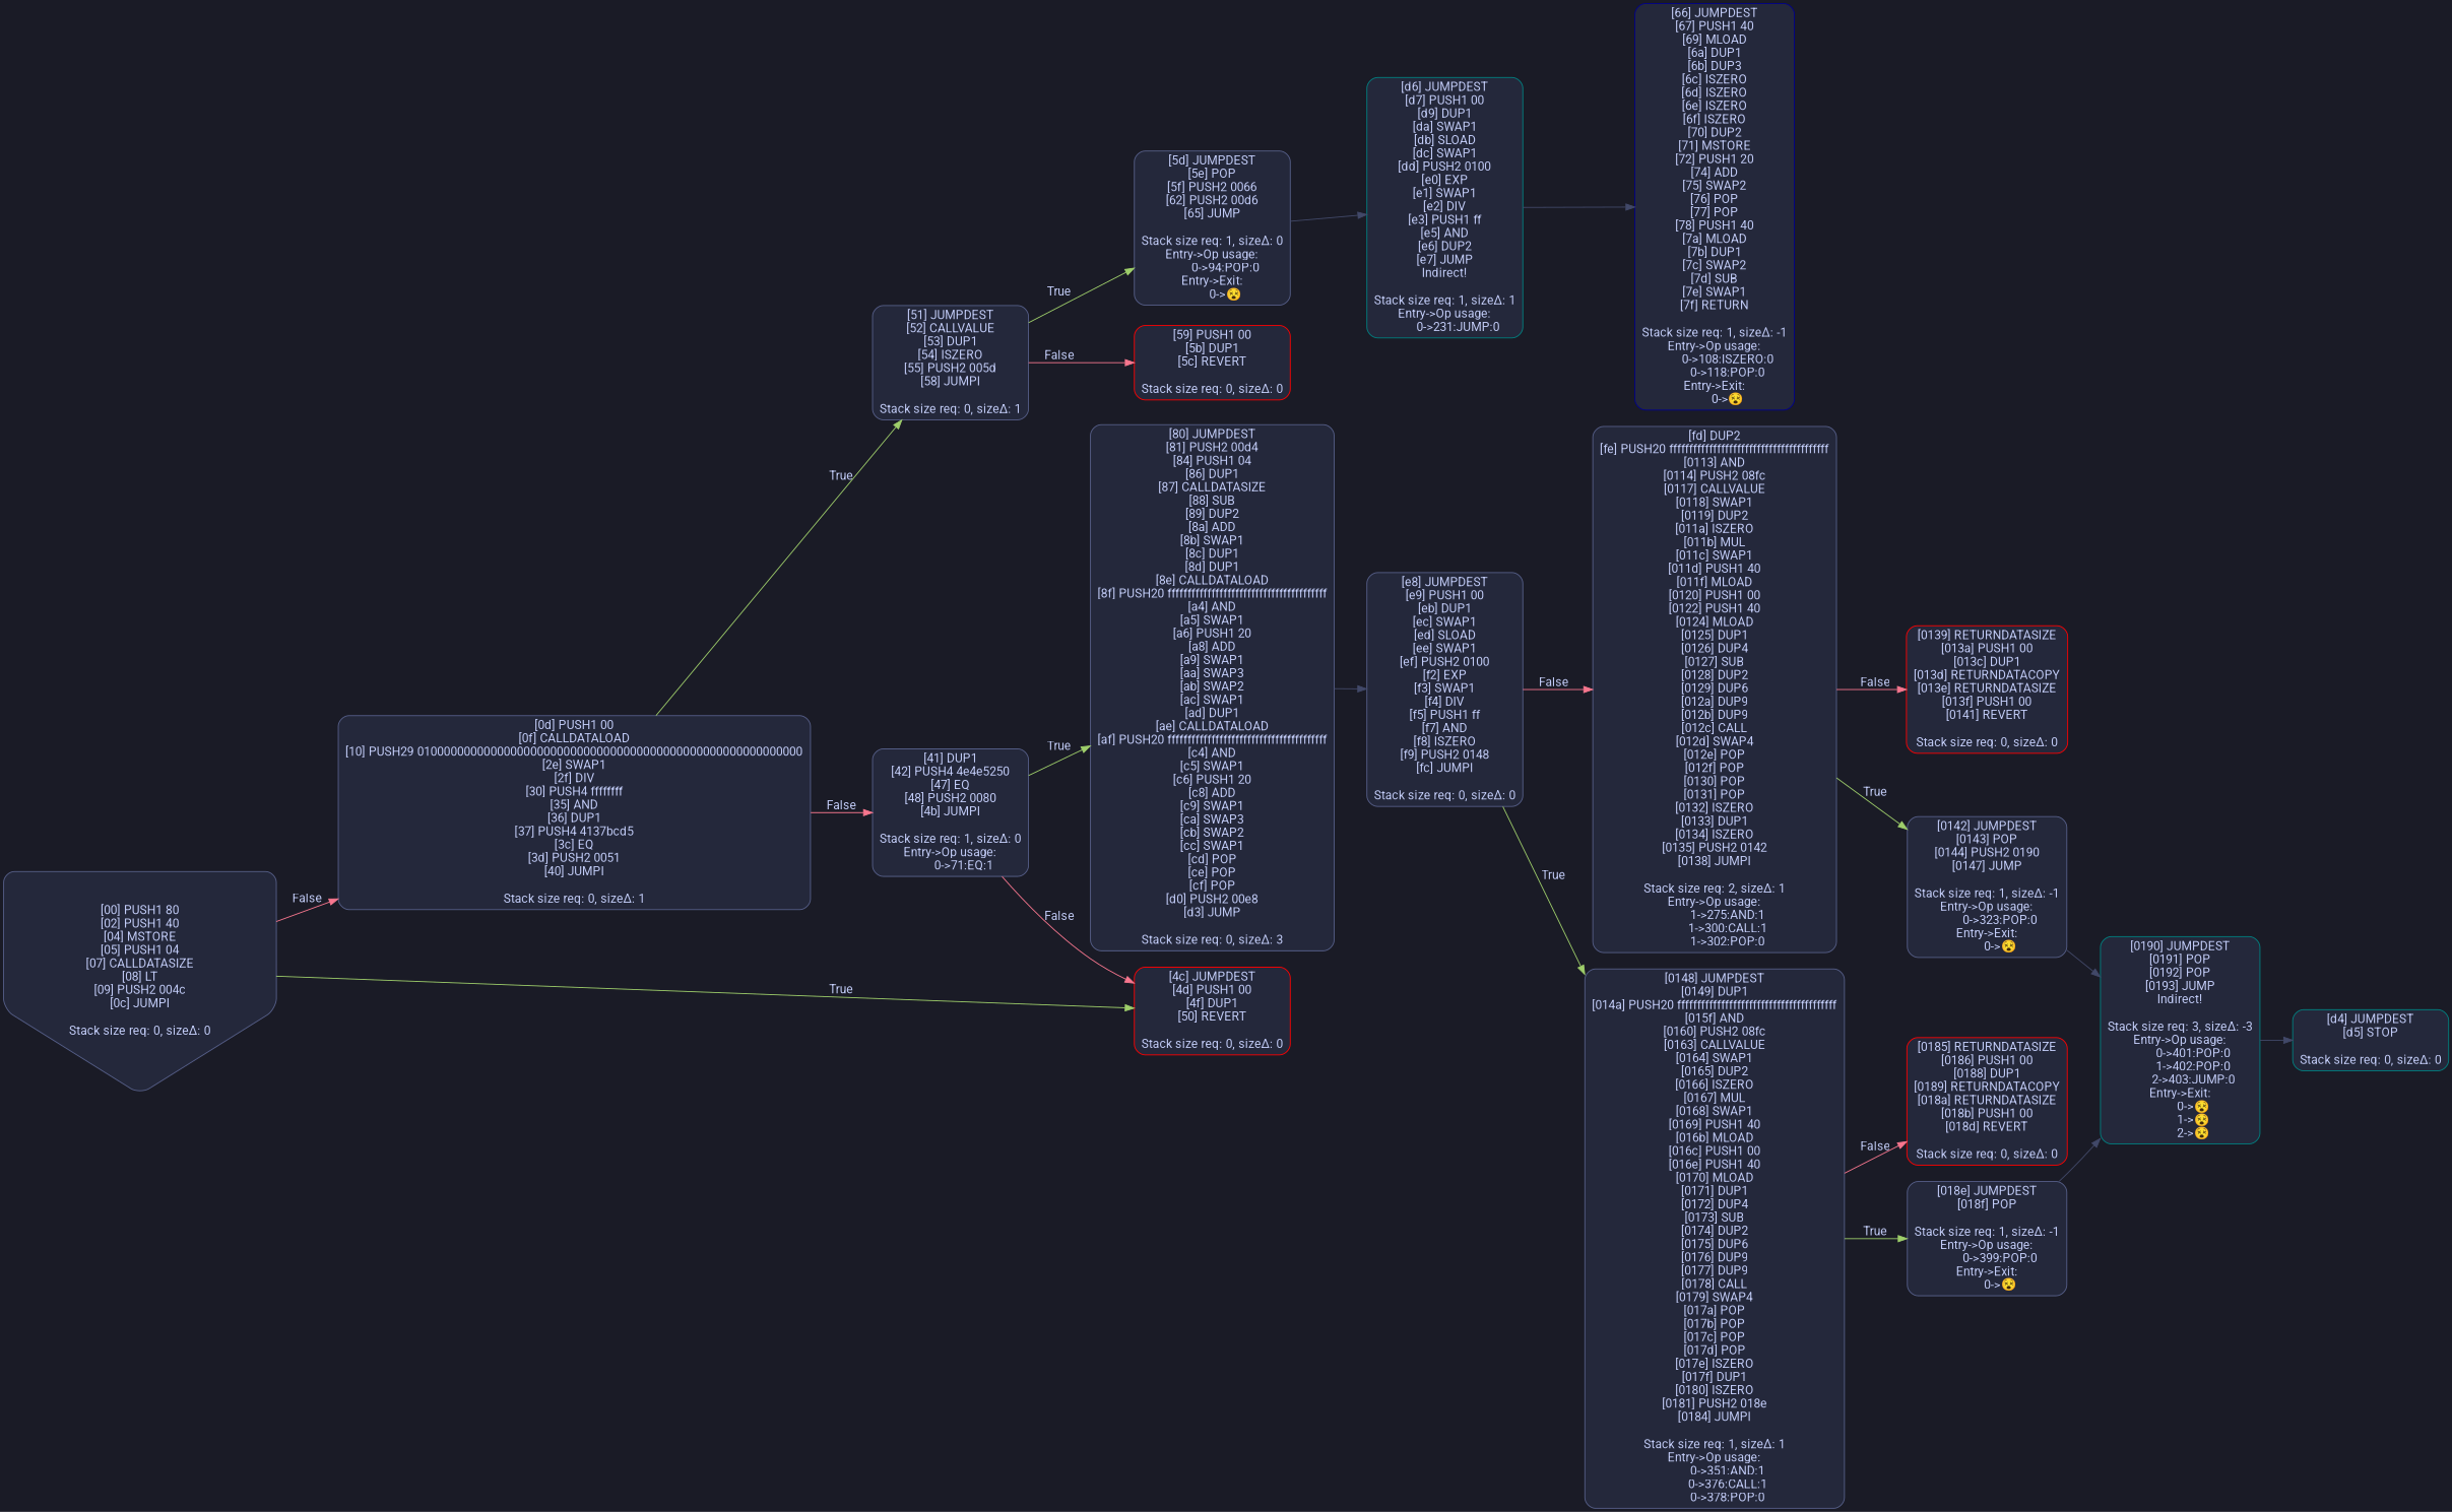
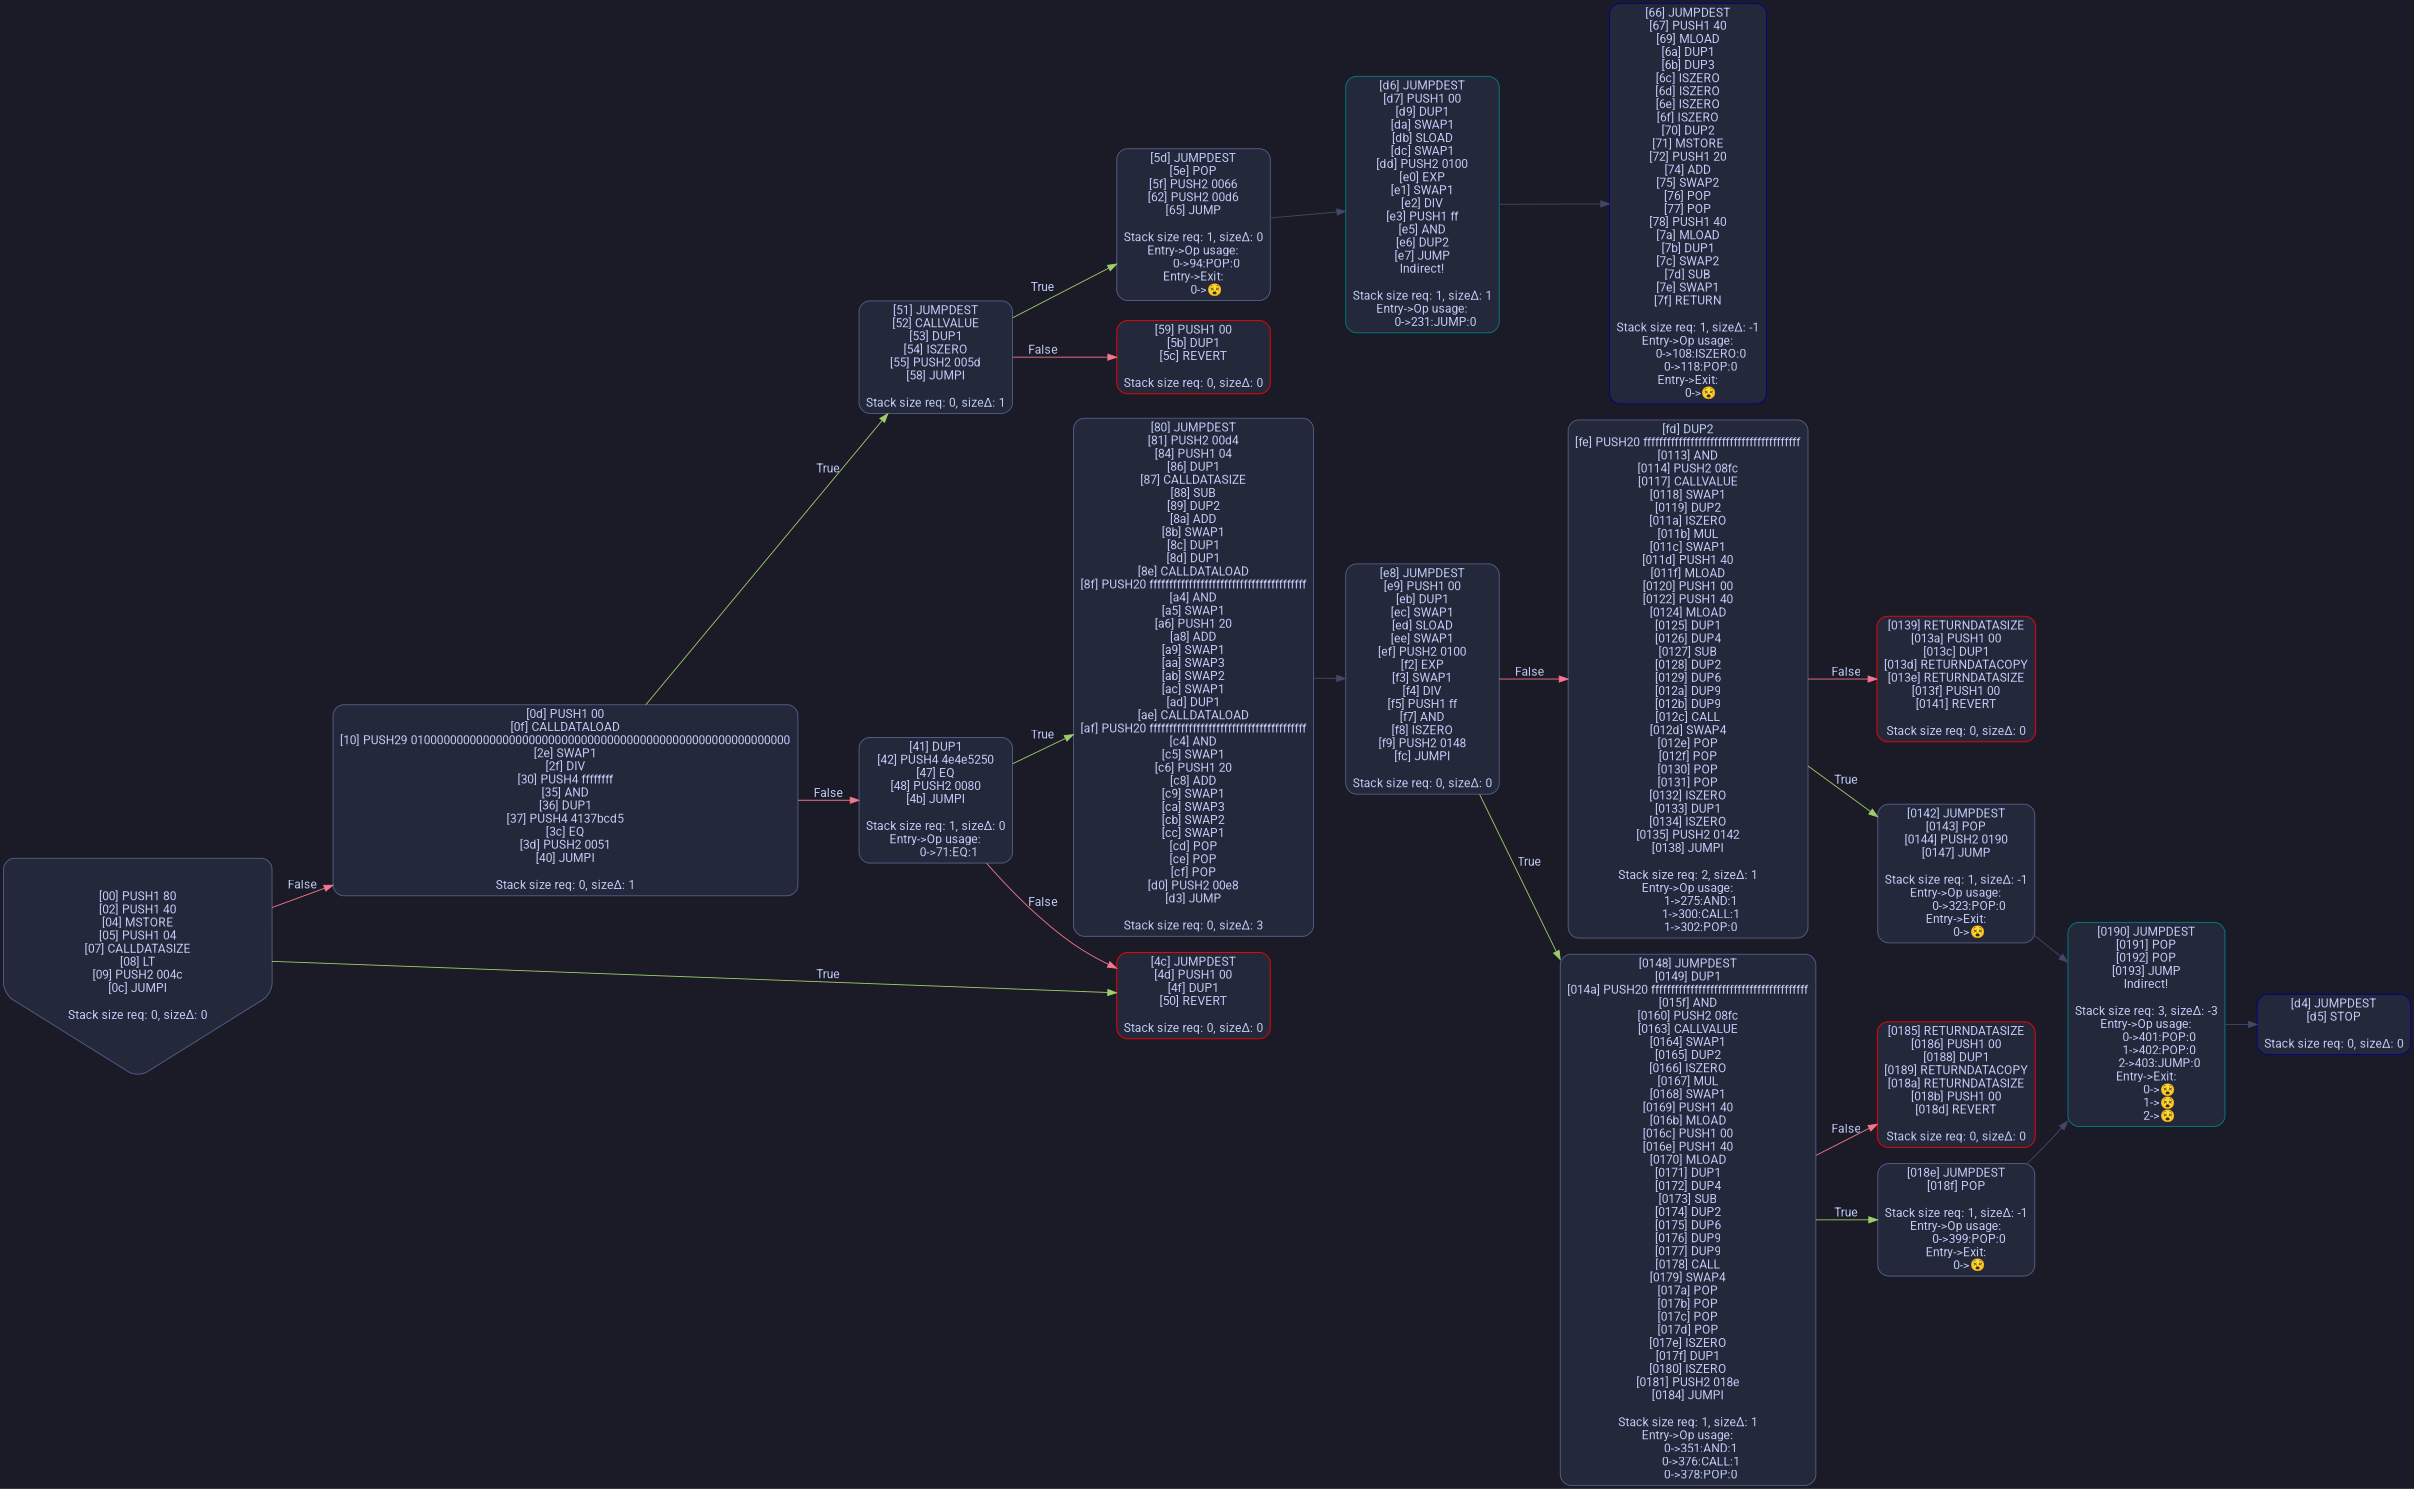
  digraph {
    bgcolor="#1a1b26"
    rankdir=LR
    fontname=Roboto
    node [color="#565f89" fillcolor="#24283b" fontcolor="#c0caf5" fontname=Roboto shape=box style="filled, rounded"]
    edge [color="#f7768e" fontcolor="#c0caf5" fontname=Roboto]
    n1 [label="[00] PUSH1 80\n[02] PUSH1 40\n[04] MSTORE\n[05] PUSH1 04\n[07] CALLDATASIZE\n[08] LT\n[09] PUSH2 004c\n[0c] JUMPI\n\nStack size req: 0, sizeΔ: 0\n" shape=invhouse]
    n2 [label="[0d] PUSH1 00\n[0f] CALLDATALOAD\n[10] PUSH29 0100000000000000000000000000000000000000000000000000000000\n[2e] SWAP1\n[2f] DIV\n[30] PUSH4 ffffffff\n[35] AND\n[36] DUP1\n[37] PUSH4 4137bcd5\n[3c] EQ\n[3d] PUSH2 0051\n[40] JUMPI\n\nStack size req: 0, sizeΔ: 1\n"]
    n3 [color=red label="[4c] JUMPDEST\n[4d] PUSH1 00\n[4f] DUP1\n[50] REVERT\n\nStack size req: 0, sizeΔ: 0\n"]
    n4 [label="[41] DUP1\n[42] PUSH4 4e4e5250\n[47] EQ\n[48] PUSH2 0080\n[4b] JUMPI\n\nStack size req: 1, sizeΔ: 0\nEntry->Op usage:\n	0->71:EQ:1\n"]
    n5 [label="[51] JUMPDEST\n[52] CALLVALUE\n[53] DUP1\n[54] ISZERO\n[55] PUSH2 005d\n[58] JUMPI\n\nStack size req: 0, sizeΔ: 1\n"]
    n6 [label="[80] JUMPDEST\n[81] PUSH2 00d4\n[84] PUSH1 04\n[86] DUP1\n[87] CALLDATASIZE\n[88] SUB\n[89] DUP2\n[8a] ADD\n[8b] SWAP1\n[8c] DUP1\n[8d] DUP1\n[8e] CALLDATALOAD\n[8f] PUSH20 ffffffffffffffffffffffffffffffffffffffff\n[a4] AND\n[a5] SWAP1\n[a6] PUSH1 20\n[a8] ADD\n[a9] SWAP1\n[aa] SWAP3\n[ab] SWAP2\n[ac] SWAP1\n[ad] DUP1\n[ae] CALLDATALOAD\n[af] PUSH20 ffffffffffffffffffffffffffffffffffffffff\n[c4] AND\n[c5] SWAP1\n[c6] PUSH1 20\n[c8] ADD\n[c9] SWAP1\n[ca] SWAP3\n[cb] SWAP2\n[cc] SWAP1\n[cd] POP\n[ce] POP\n[cf] POP\n[d0] PUSH2 00e8\n[d3] JUMP\n\nStack size req: 0, sizeΔ: 3\n"]
    n7 [color=red label="[59] PUSH1 00\n[5b] DUP1\n[5c] REVERT\n\nStack size req: 0, sizeΔ: 0\n"]
    n8 [label="[5d] JUMPDEST\n[5e] POP\n[5f] PUSH2 0066\n[62] PUSH2 00d6\n[65] JUMP\n\nStack size req: 1, sizeΔ: 0\nEntry->Op usage:\n	0->94:POP:0\nEntry->Exit:\n	0->😵\n"]
    n9 [color=teal label="[d6] JUMPDEST\n[d7] PUSH1 00\n[d9] DUP1\n[da] SWAP1\n[db] SLOAD\n[dc] SWAP1\n[dd] PUSH2 0100\n[e0] EXP\n[e1] SWAP1\n[e2] DIV\n[e3] PUSH1 ff\n[e5] AND\n[e6] DUP2\n[e7] JUMP\nIndirect!\n\nStack size req: 1, sizeΔ: 1\nEntry->Op usage:\n	0->231:JUMP:0\n"]
    n10 [color=darkblue label="[66] JUMPDEST\n[67] PUSH1 40\n[69] MLOAD\n[6a] DUP1\n[6b] DUP3\n[6c] ISZERO\n[6d] ISZERO\n[6e] ISZERO\n[6f] ISZERO\n[70] DUP2\n[71] MSTORE\n[72] PUSH1 20\n[74] ADD\n[75] SWAP2\n[76] POP\n[77] POP\n[78] PUSH1 40\n[7a] MLOAD\n[7b] DUP1\n[7c] SWAP2\n[7d] SUB\n[7e] SWAP1\n[7f] RETURN\n\nStack size req: 1, sizeΔ: -1\nEntry->Op usage:\n	0->108:ISZERO:0\n	0->118:POP:0\nEntry->Exit:\n	0->😵\n"]
    n11 [label="[e8] JUMPDEST\n[e9] PUSH1 00\n[eb] DUP1\n[ec] SWAP1\n[ed] SLOAD\n[ee] SWAP1\n[ef] PUSH2 0100\n[f2] EXP\n[f3] SWAP1\n[f4] DIV\n[f5] PUSH1 ff\n[f7] AND\n[f8] ISZERO\n[f9] PUSH2 0148\n[fc] JUMPI\n\nStack size req: 0, sizeΔ: 0\n"]
-   n12 [color=teal label="[d4] JUMPDEST\n[d5] STOP\n\nStack size req: 0, sizeΔ: 0\n"]
+   n12 [color=darkblue label="[d4] JUMPDEST\n[d5] STOP\n\nStack size req: 0, sizeΔ: 0\n"]
    n13 [label="[fd] DUP2\n[fe] PUSH20 ffffffffffffffffffffffffffffffffffffffff\n[0113] AND\n[0114] PUSH2 08fc\n[0117] CALLVALUE\n[0118] SWAP1\n[0119] DUP2\n[011a] ISZERO\n[011b] MUL\n[011c] SWAP1\n[011d] PUSH1 40\n[011f] MLOAD\n[0120] PUSH1 00\n[0122] PUSH1 40\n[0124] MLOAD\n[0125] DUP1\n[0126] DUP4\n[0127] SUB\n[0128] DUP2\n[0129] DUP6\n[012a] DUP9\n[012b] DUP9\n[012c] CALL\n[012d] SWAP4\n[012e] POP\n[012f] POP\n[0130] POP\n[0131] POP\n[0132] ISZERO\n[0133] DUP1\n[0134] ISZERO\n[0135] PUSH2 0142\n[0138] JUMPI\n\nStack size req: 2, sizeΔ: 1\nEntry->Op usage:\n	1->275:AND:1\n	1->300:CALL:1\n	1->302:POP:0\n"]
    n14 [label="[0148] JUMPDEST\n[0149] DUP1\n[014a] PUSH20 ffffffffffffffffffffffffffffffffffffffff\n[015f] AND\n[0160] PUSH2 08fc\n[0163] CALLVALUE\n[0164] SWAP1\n[0165] DUP2\n[0166] ISZERO\n[0167] MUL\n[0168] SWAP1\n[0169] PUSH1 40\n[016b] MLOAD\n[016c] PUSH1 00\n[016e] PUSH1 40\n[0170] MLOAD\n[0171] DUP1\n[0172] DUP4\n[0173] SUB\n[0174] DUP2\n[0175] DUP6\n[0176] DUP9\n[0177] DUP9\n[0178] CALL\n[0179] SWAP4\n[017a] POP\n[017b] POP\n[017c] POP\n[017d] POP\n[017e] ISZERO\n[017f] DUP1\n[0180] ISZERO\n[0181] PUSH2 018e\n[0184] JUMPI\n\nStack size req: 1, sizeΔ: 1\nEntry->Op usage:\n	0->351:AND:1\n	0->376:CALL:1\n	0->378:POP:0\n"]
    n15 [color=red label="[0139] RETURNDATASIZE\n[013a] PUSH1 00\n[013c] DUP1\n[013d] RETURNDATACOPY\n[013e] RETURNDATASIZE\n[013f] PUSH1 00\n[0141] REVERT\n\nStack size req: 0, sizeΔ: 0\n"]
    n16 [label="[0142] JUMPDEST\n[0143] POP\n[0144] PUSH2 0190\n[0147] JUMP\n\nStack size req: 1, sizeΔ: -1\nEntry->Op usage:\n	0->323:POP:0\nEntry->Exit:\n	0->😵\n"]
    n17 [color=teal label="[0190] JUMPDEST\n[0191] POP\n[0192] POP\n[0193] JUMP\nIndirect!\n\nStack size req: 3, sizeΔ: -3\nEntry->Op usage:\n	0->401:POP:0\n	1->402:POP:0\n	2->403:JUMP:0\nEntry->Exit:\n	0->😵\n	1->😵\n	2->😵\n"]
    n18 [color=red label="[0185] RETURNDATASIZE\n[0186] PUSH1 00\n[0188] DUP1\n[0189] RETURNDATACOPY\n[018a] RETURNDATASIZE\n[018b] PUSH1 00\n[018d] REVERT\n\nStack size req: 0, sizeΔ: 0\n"]
    n19 [label="[018e] JUMPDEST\n[018f] POP\n\nStack size req: 1, sizeΔ: -1\nEntry->Op usage:\n	0->399:POP:0\nEntry->Exit:\n	0->😵\n"]
    n1 -> n2 [label=False]
    n1 -> n3 [color="#9ece6a" label=True]
    n2 -> n4 [label=False]
    n2 -> n5 [color="#9ece6a" label=True]
    n4 -> n3 [label=False]
    n4 -> n6 [color="#9ece6a" label=True]
    n5 -> n7 [label=False]
    n5 -> n8 [color="#9ece6a" label=True]
    n6 -> n11 [color="#414868"]
    n8 -> n9 [color="#414868"]
    n9 -> n10 [color="#414868"]
    n11 -> n13 [label=False]
    n11 -> n14 [color="#9ece6a" label=True]
    n13 -> n15 [label=False]
    n13 -> n16 [color="#9ece6a" label=True]
    n14 -> n18 [label=False]
    n14 -> n19 [color="#9ece6a" label=True]
    n16 -> n17 [color="#414868"]
    n17 -> n12 [color="#414868"]
    n19 -> n17 [color="#414868"]
  }
